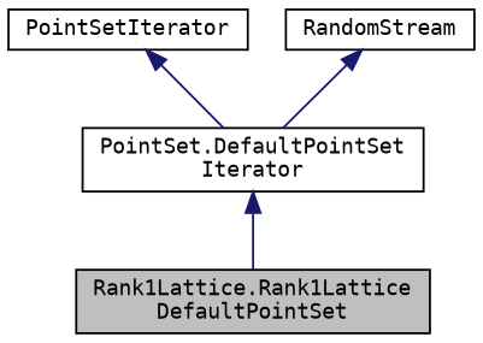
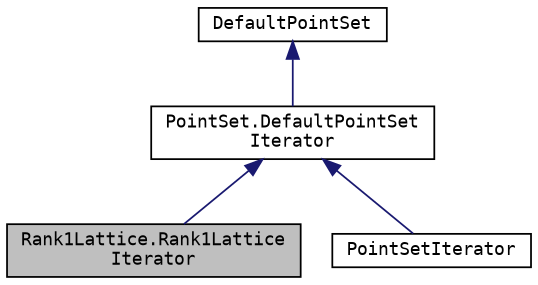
  digraph {
    fontname="DejaVu Sans Mono"
    node [color=black fontname="DejaVu Sans Mono" fontsize=10 shape=record]
    edge [color=midnightblue dir=back fontname="DejaVu Sans Mono" fontsize=10 labelfontname=Helvetica labelfontsize=10 style=solid]
-   n1 [fillcolor=grey75 fontcolor=black height=0.2 label="Rank1Lattice.Rank1Lattice\lDefaultPointSet" style=filled width=0.4]
+   n1 [fillcolor=grey75 fontcolor=black height=0.2 label="Rank1Lattice.Rank1Lattice\lIterator" style=filled width=0.4]
    n2 [height=0.2 label="PointSet.DefaultPointSet\lIterator" width=0.4]
    n3 [height=0.2 label=PointSetIterator width=0.4]
-   n4 [height=0.2 label=RandomStream width=0.4]
+   n4 [height=0.2 label=DefaultPointSet width=0.4]
    n2 -> n1
-   n3 -> n2
+   n2 -> n3
    n4 -> n2
  }
